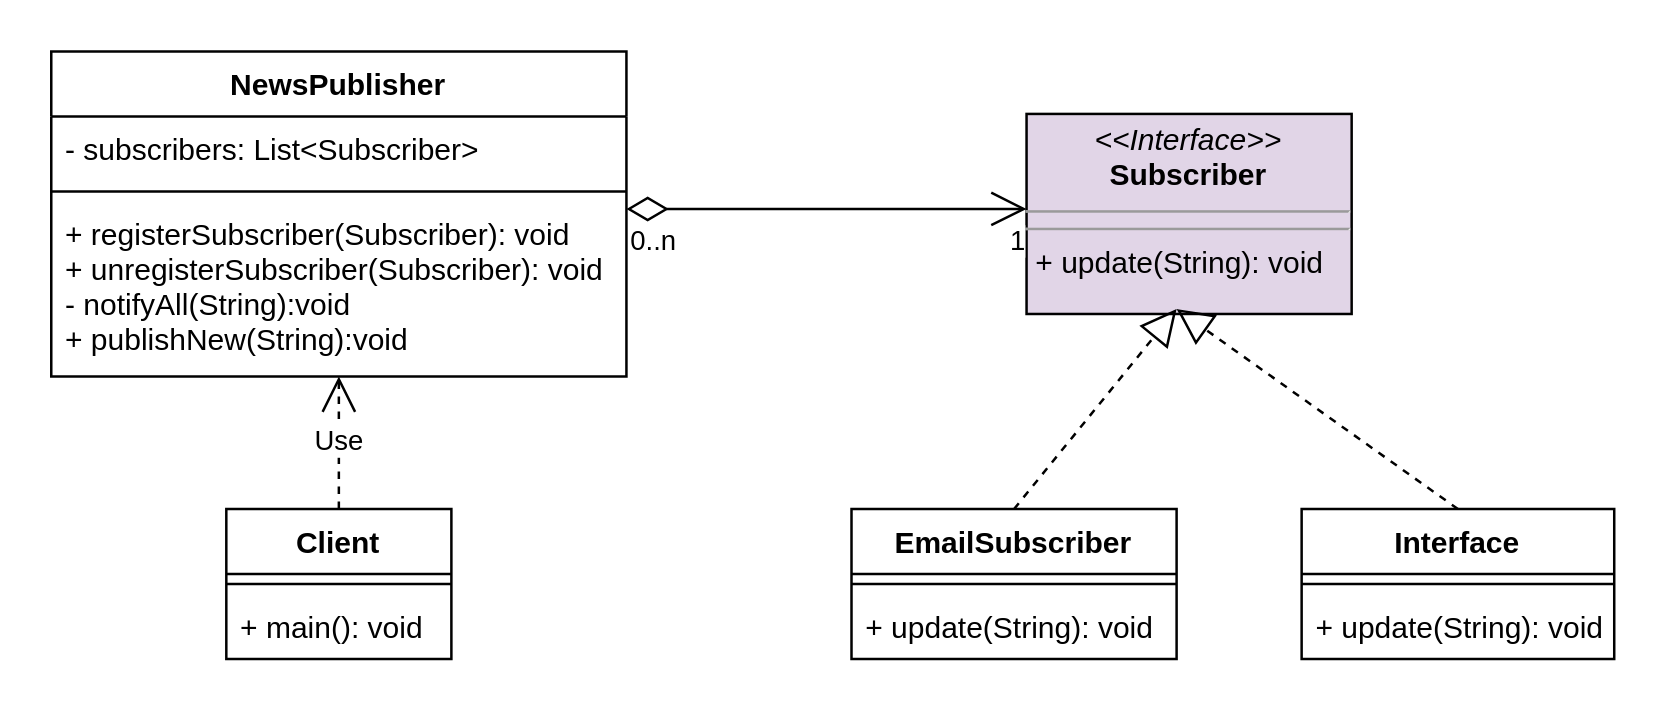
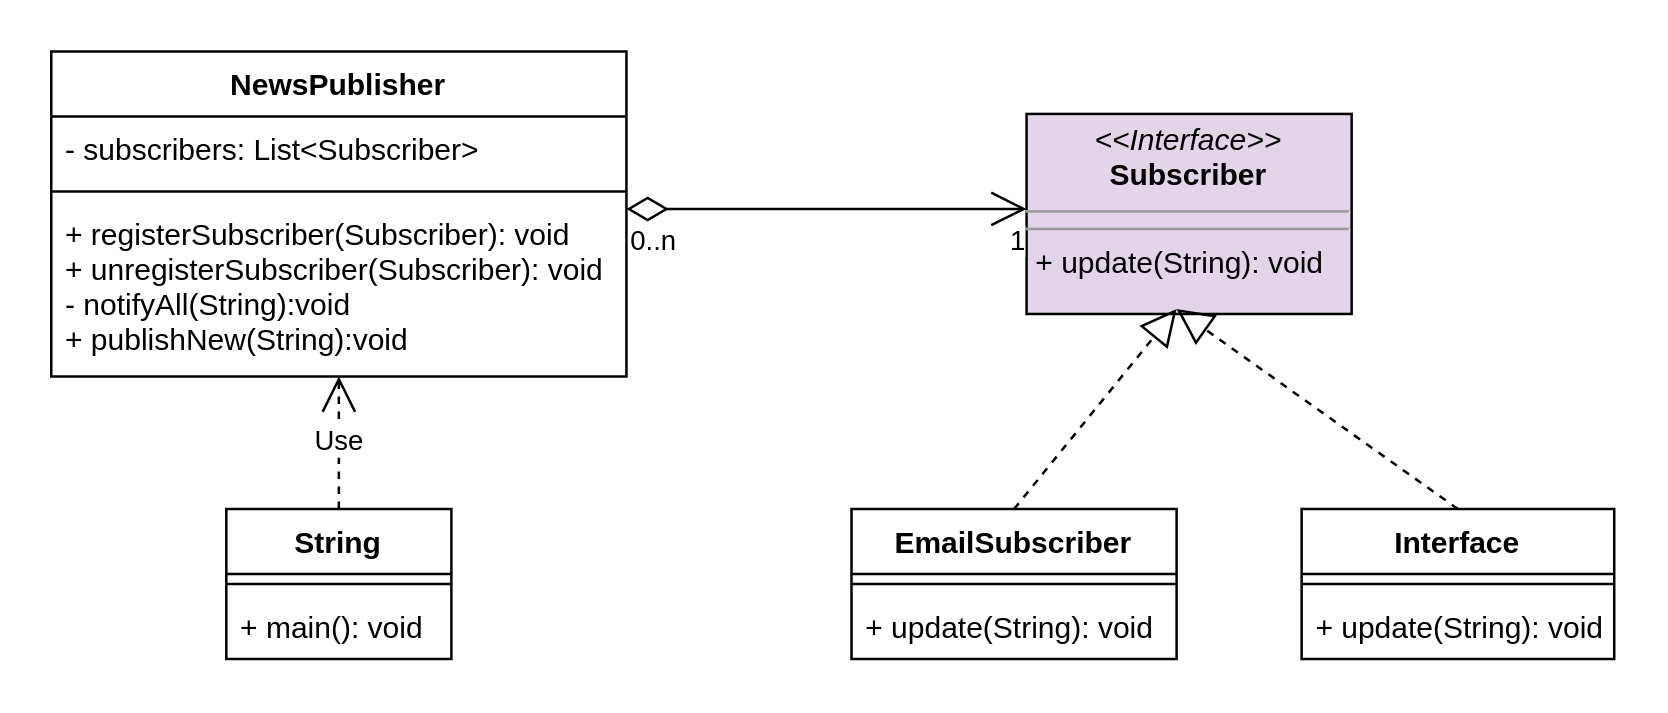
  <mxCell id="0" />
  <mxCell id="1" parent="0" />
  <mxCell id="2" value="&lt;p style=&quot;margin: 0px ; margin-top: 4px ; text-align: center&quot;&gt;&lt;i&gt;&amp;lt;&amp;lt;Interface&amp;gt;&amp;gt;&lt;/i&gt;&lt;br&gt;&lt;b&gt;Subscriber&lt;/b&gt;&lt;br&gt;&lt;/p&gt;&lt;hr size=&quot;1&quot;&gt;&lt;hr size=&quot;1&quot;&gt;&lt;p style=&quot;margin: 0px ; margin-left: 4px&quot;&gt;+ update(String): void&lt;br&gt;&lt;/p&gt;" style="verticalAlign=top;align=left;overflow=fill;fontSize=12;fontFamily=Helvetica;html=1;fillColor=#e1d5e7;" parent="1" vertex="1"><mxGeometry x="410" y="45" width="130" height="80" as="geometry" /></mxCell>
  <mxCell id="3" value="EmailSubscriber" style="swimlane;fontStyle=1;align=center;verticalAlign=top;childLayout=stackLayout;horizontal=1;startSize=26;horizontalStack=0;resizeParent=1;resizeParentMax=0;resizeLast=0;collapsible=1;marginBottom=0;" parent="1" vertex="1"><mxGeometry x="340" y="203" width="130" height="60" as="geometry" /></mxCell>
  <mxCell id="4" value="" style="line;strokeWidth=1;fillColor=none;align=left;verticalAlign=middle;spacingTop=-1;spacingLeft=3;spacingRight=3;rotatable=0;labelPosition=right;points=[];portConstraint=eastwest;" parent="3" vertex="1"><mxGeometry y="26" width="130" height="8" as="geometry" /></mxCell>
  <mxCell id="5" value="+ update(String): void" style="text;strokeColor=none;fillColor=none;align=left;verticalAlign=top;spacingLeft=4;spacingRight=4;overflow=hidden;rotatable=0;points=[[0,0.5],[1,0.5]];portConstraint=eastwest;" parent="3" vertex="1"><mxGeometry y="34" width="130" height="26" as="geometry" /></mxCell>
  <mxCell id="6" value="Interface" style="swimlane;fontStyle=1;align=center;verticalAlign=top;childLayout=stackLayout;horizontal=1;startSize=26;horizontalStack=0;resizeParent=1;resizeParentMax=0;resizeLast=0;collapsible=1;marginBottom=0;" parent="1" vertex="1"><mxGeometry x="520" y="203" width="125" height="60" as="geometry" /></mxCell>
  <mxCell id="7" value="" style="line;strokeWidth=1;fillColor=none;align=left;verticalAlign=middle;spacingTop=-1;spacingLeft=3;spacingRight=3;rotatable=0;labelPosition=right;points=[];portConstraint=eastwest;" parent="6" vertex="1"><mxGeometry y="26" width="125" height="8" as="geometry" /></mxCell>
  <mxCell id="8" value="+ update(String): void" style="text;strokeColor=none;fillColor=none;align=left;verticalAlign=top;spacingLeft=4;spacingRight=4;overflow=hidden;rotatable=0;points=[[0,0.5],[1,0.5]];portConstraint=eastwest;" parent="6" vertex="1"><mxGeometry y="34" width="125" height="26" as="geometry" /></mxCell>
  <mxCell id="9" value="NewsPublisher" style="swimlane;fontStyle=1;align=center;verticalAlign=top;childLayout=stackLayout;horizontal=1;startSize=26;horizontalStack=0;resizeParent=1;resizeParentMax=0;resizeLast=0;collapsible=1;marginBottom=0;" parent="1" vertex="1"><mxGeometry x="20" y="20" width="230" height="130" as="geometry" /></mxCell>
  <mxCell id="10" value="- subscribers: List&lt;Subscriber&gt;" style="text;strokeColor=none;fillColor=none;align=left;verticalAlign=top;spacingLeft=4;spacingRight=4;overflow=hidden;rotatable=0;points=[[0,0.5],[1,0.5]];portConstraint=eastwest;" parent="9" vertex="1"><mxGeometry y="26" width="230" height="26" as="geometry" /></mxCell>
  <mxCell id="11" value="" style="line;strokeWidth=1;fillColor=none;align=left;verticalAlign=middle;spacingTop=-1;spacingLeft=3;spacingRight=3;rotatable=0;labelPosition=right;points=[];portConstraint=eastwest;" parent="9" vertex="1"><mxGeometry y="52" width="230" height="8" as="geometry" /></mxCell>
  <mxCell id="12" value="+ registerSubscriber(Subscriber): void&#10;+ unregisterSubscriber(Subscriber): void&#10;- notifyAll(String):void&#10;+ publishNew(String):void&#10;&#10;" style="text;strokeColor=none;fillColor=none;align=left;verticalAlign=top;spacingLeft=4;spacingRight=4;overflow=hidden;rotatable=0;points=[[0,0.5],[1,0.5]];portConstraint=eastwest;" parent="9" vertex="1"><mxGeometry y="60" width="230" height="70" as="geometry" /></mxCell>
- <mxCell id="13" value="Client" style="swimlane;fontStyle=1;align=center;verticalAlign=top;childLayout=stackLayout;horizontal=1;startSize=26;horizontalStack=0;resizeParent=1;resizeParentMax=0;resizeLast=0;collapsible=1;marginBottom=0;" parent="1" vertex="1"><mxGeometry x="90" y="203" width="90" height="60" as="geometry" /></mxCell>
+ <mxCell id="13" value="String" style="swimlane;fontStyle=1;align=center;verticalAlign=top;childLayout=stackLayout;horizontal=1;startSize=26;horizontalStack=0;resizeParent=1;resizeParentMax=0;resizeLast=0;collapsible=1;marginBottom=0;" parent="1" vertex="1"><mxGeometry x="90" y="203" width="90" height="60" as="geometry" /></mxCell>
  <mxCell id="14" value="" style="line;strokeWidth=1;fillColor=none;align=left;verticalAlign=middle;spacingTop=-1;spacingLeft=3;spacingRight=3;rotatable=0;labelPosition=right;points=[];portConstraint=eastwest;" parent="13" vertex="1"><mxGeometry y="26" width="90" height="8" as="geometry" /></mxCell>
  <mxCell id="15" value="+ main(): void" style="text;strokeColor=none;fillColor=none;align=left;verticalAlign=top;spacingLeft=4;spacingRight=4;overflow=hidden;rotatable=0;points=[[0,0.5],[1,0.5]];portConstraint=eastwest;" parent="13" vertex="1"><mxGeometry y="34" width="90" height="26" as="geometry" /></mxCell>
  <mxCell id="16" value="Use" style="endArrow=open;endSize=12;dashed=1;html=1;rounded=0;exitX=0.5;exitY=0;exitDx=0;exitDy=0;" parent="1" source="13" target="12" edge="1"><mxGeometry width="160" relative="1" as="geometry"><mxPoint x="180" y="303" as="sourcePoint" /><mxPoint x="340" y="303" as="targetPoint" /></mxGeometry></mxCell>
  <mxCell id="17" value="" style="endArrow=open;html=1;endSize=12;startArrow=diamondThin;startSize=14;startFill=0;edgeStyle=orthogonalEdgeStyle;rounded=0;" parent="1" edge="1"><mxGeometry relative="1" as="geometry"><mxPoint x="250" y="83" as="sourcePoint" /><mxPoint x="410" y="83" as="targetPoint" /></mxGeometry></mxCell>
  <mxCell id="18" value="0..n" style="edgeLabel;resizable=0;html=1;align=left;verticalAlign=top;" parent="17" connectable="0" vertex="1"><mxGeometry x="-1" relative="1" as="geometry" /></mxCell>
  <mxCell id="19" value="1" style="edgeLabel;resizable=0;html=1;align=right;verticalAlign=top;" parent="17" connectable="0" vertex="1"><mxGeometry x="1" relative="1" as="geometry" /></mxCell>
  <mxCell id="20" value="" style="endArrow=block;dashed=1;endFill=0;endSize=12;html=1;rounded=0;exitX=0.5;exitY=0;exitDx=0;exitDy=0;" parent="1" source="3" edge="1"><mxGeometry width="160" relative="1" as="geometry"><mxPoint x="468" y="173" as="sourcePoint" /><mxPoint x="470" y="123" as="targetPoint" /></mxGeometry></mxCell>
  <mxCell id="21" value="" style="endArrow=block;dashed=1;endFill=0;endSize=12;html=1;rounded=0;exitX=0.5;exitY=0;exitDx=0;exitDy=0;" parent="1" source="6" edge="1"><mxGeometry width="160" relative="1" as="geometry"><mxPoint x="404.99" y="210" as="sourcePoint" /><mxPoint x="470" y="123" as="targetPoint" /></mxGeometry></mxCell>
